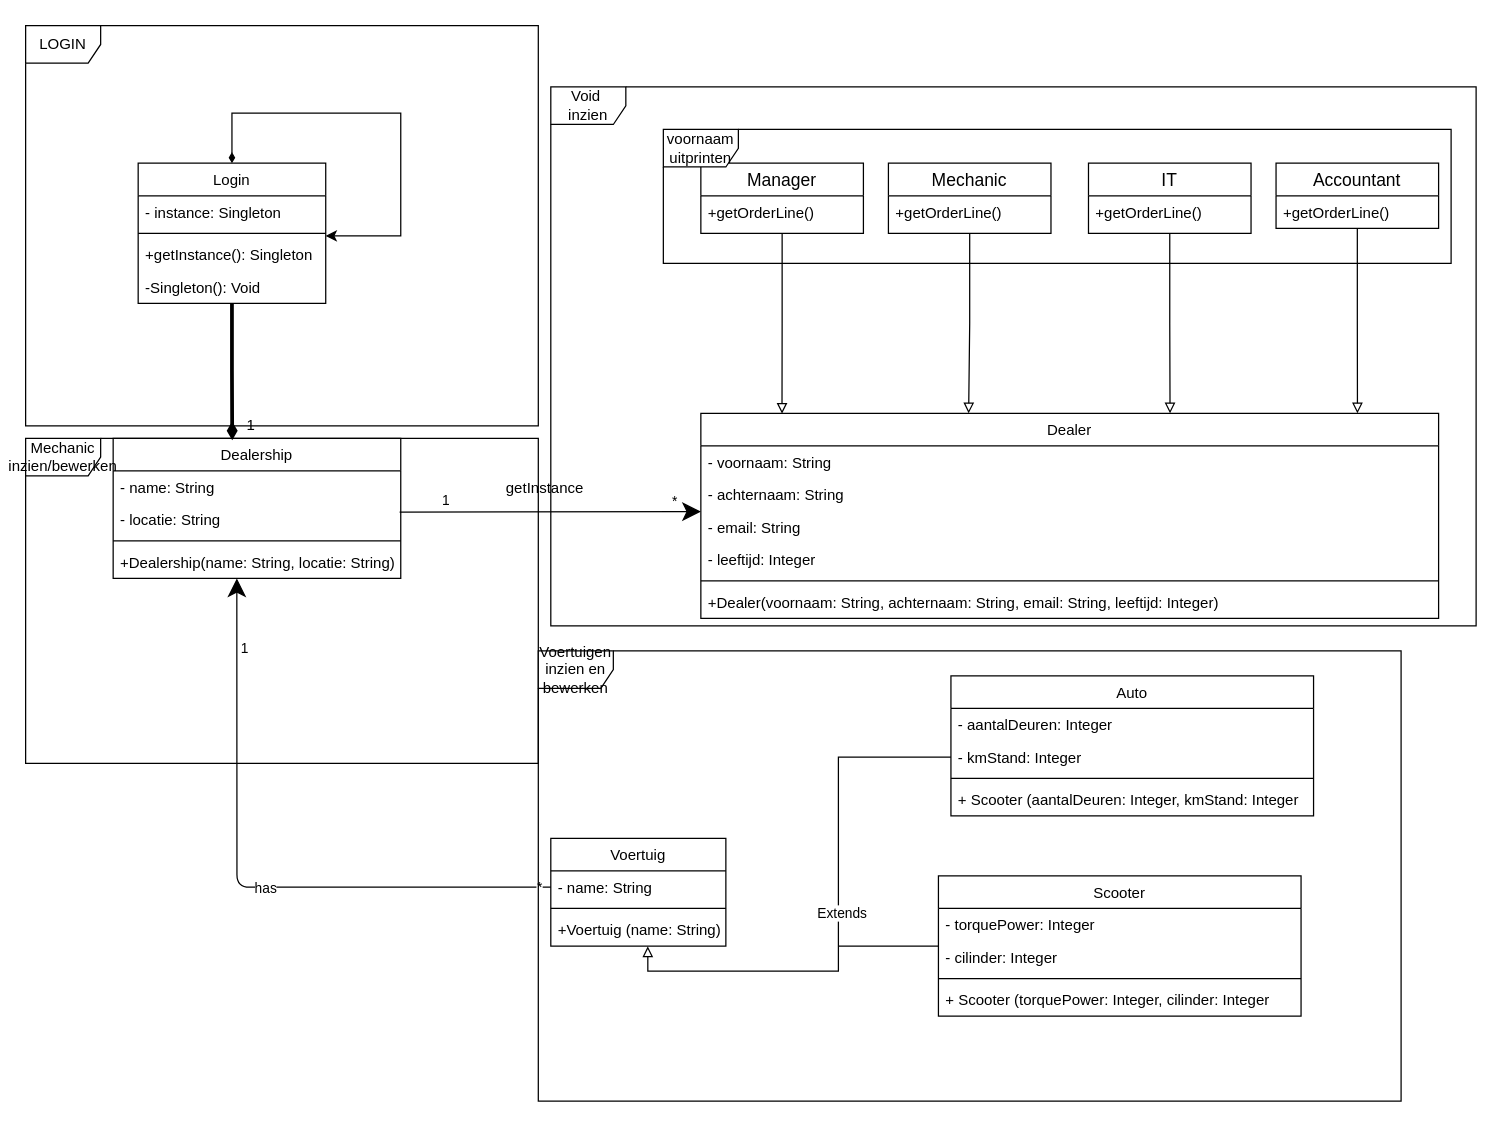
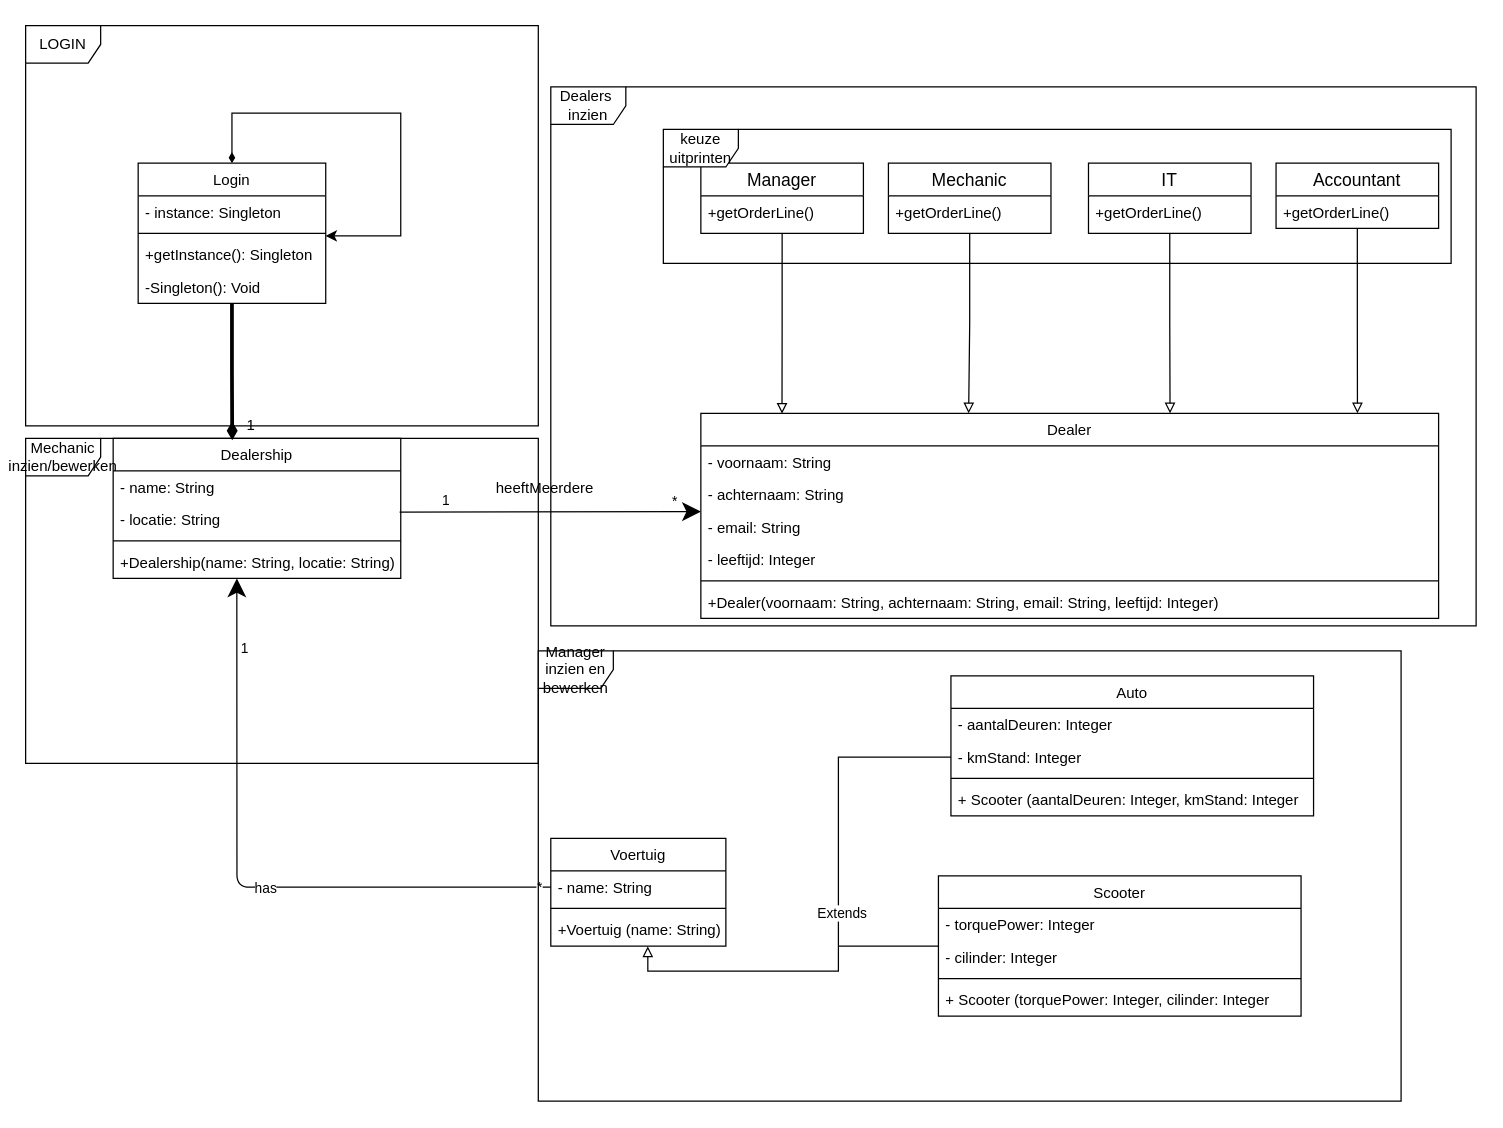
  <mxCell id="0" />
  <mxCell id="1" parent="0" />
  <mxCell id="2" style="edgeStyle=orthogonalEdgeStyle;rounded=0;orthogonalLoop=1;jettySize=auto;html=1;endArrow=none;endFill=0;" edge="1" parent="1" source="3"><mxGeometry relative="1" as="geometry"><mxPoint x="670" y="756" as="targetPoint" /></mxGeometry></mxCell>
  <mxCell id="3" value="Scooter" style="swimlane;fontStyle=0;childLayout=stackLayout;horizontal=1;startSize=26;fillColor=none;horizontalStack=0;resizeParent=1;resizeParentMax=0;resizeLast=0;collapsible=1;marginBottom=0;" parent="1" vertex="1"><mxGeometry x="750" y="700" width="290" height="112" as="geometry" /></mxCell>
  <mxCell id="4" value="- torquePower: Integer" style="text;strokeColor=none;fillColor=none;align=left;verticalAlign=top;spacingLeft=4;spacingRight=4;overflow=hidden;rotatable=0;points=[[0,0.5],[1,0.5]];portConstraint=eastwest;" parent="3" vertex="1"><mxGeometry y="26" width="290" height="26" as="geometry" /></mxCell>
  <mxCell id="5" value="- cilinder: Integer" style="text;strokeColor=none;fillColor=none;align=left;verticalAlign=top;spacingLeft=4;spacingRight=4;overflow=hidden;rotatable=0;points=[[0,0.5],[1,0.5]];portConstraint=eastwest;" parent="3" vertex="1"><mxGeometry y="52" width="290" height="26" as="geometry" /></mxCell>
  <mxCell id="6" value="" style="line;strokeWidth=1;fillColor=none;align=left;verticalAlign=middle;spacingTop=-1;spacingLeft=3;spacingRight=3;rotatable=0;labelPosition=right;points=[];portConstraint=eastwest;" parent="3" vertex="1"><mxGeometry y="78" width="290" height="8" as="geometry" /></mxCell>
  <mxCell id="7" value="+ Scooter (torquePower: Integer, cilinder: Integer" style="text;strokeColor=none;fillColor=none;align=left;verticalAlign=top;spacingLeft=4;spacingRight=4;overflow=hidden;rotatable=0;points=[[0,0.5],[1,0.5]];portConstraint=eastwest;" parent="3" vertex="1"><mxGeometry y="86" width="290" height="26" as="geometry" /></mxCell>
  <mxCell id="8" value="Voertuig" style="swimlane;fontStyle=0;childLayout=stackLayout;horizontal=1;startSize=26;fillColor=none;horizontalStack=0;resizeParent=1;resizeParentMax=0;resizeLast=0;collapsible=1;marginBottom=0;" parent="1" vertex="1"><mxGeometry x="440" y="670" width="140" height="86" as="geometry" /></mxCell>
  <mxCell id="9" value="- name: String" style="text;strokeColor=none;fillColor=none;align=left;verticalAlign=top;spacingLeft=4;spacingRight=4;overflow=hidden;rotatable=0;points=[[0,0.5],[1,0.5]];portConstraint=eastwest;" parent="8" vertex="1"><mxGeometry y="26" width="140" height="26" as="geometry" /></mxCell>
  <mxCell id="10" value="" style="line;strokeWidth=1;fillColor=none;align=left;verticalAlign=middle;spacingTop=-1;spacingLeft=3;spacingRight=3;rotatable=0;labelPosition=right;points=[];portConstraint=eastwest;" parent="8" vertex="1"><mxGeometry y="52" width="140" height="8" as="geometry" /></mxCell>
  <mxCell id="11" value="+Voertuig (name: String)" style="text;strokeColor=none;fillColor=none;align=left;verticalAlign=top;spacingLeft=4;spacingRight=4;overflow=hidden;rotatable=0;points=[[0,0.5],[1,0.5]];portConstraint=eastwest;" parent="8" vertex="1"><mxGeometry y="60" width="140" height="26" as="geometry" /></mxCell>
  <mxCell id="12" value="Auto" style="swimlane;fontStyle=0;childLayout=stackLayout;horizontal=1;startSize=26;fillColor=none;horizontalStack=0;resizeParent=1;resizeParentMax=0;resizeLast=0;collapsible=1;marginBottom=0;" parent="1" vertex="1"><mxGeometry x="760" width="290" height="112" as="geometry" y="540" /></mxCell>
  <mxCell id="13" value="- aantalDeuren: Integer" style="text;strokeColor=none;fillColor=none;align=left;verticalAlign=top;spacingLeft=4;spacingRight=4;overflow=hidden;rotatable=0;points=[[0,0.5],[1,0.5]];portConstraint=eastwest;" parent="12" vertex="1"><mxGeometry y="26" width="290" height="26" as="geometry" /></mxCell>
  <mxCell id="14" value="- kmStand: Integer" style="text;strokeColor=none;fillColor=none;align=left;verticalAlign=top;spacingLeft=4;spacingRight=4;overflow=hidden;rotatable=0;points=[[0,0.5],[1,0.5]];portConstraint=eastwest;" parent="12" vertex="1"><mxGeometry y="52" width="290" height="26" as="geometry" /></mxCell>
  <mxCell id="15" value="" style="line;strokeWidth=1;fillColor=none;align=left;verticalAlign=middle;spacingTop=-1;spacingLeft=3;spacingRight=3;rotatable=0;labelPosition=right;points=[];portConstraint=eastwest;" parent="12" vertex="1"><mxGeometry y="78" width="290" height="8" as="geometry" /></mxCell>
  <mxCell id="16" value="+ Scooter (aantalDeuren: Integer, kmStand: Integer" style="text;strokeColor=none;fillColor=none;align=left;verticalAlign=top;spacingLeft=4;spacingRight=4;overflow=hidden;rotatable=0;points=[[0,0.5],[1,0.5]];portConstraint=eastwest;" parent="12" vertex="1"><mxGeometry y="86" width="290" height="26" as="geometry" /></mxCell>
  <mxCell id="17" value="Dealership" style="swimlane;fontStyle=0;childLayout=stackLayout;horizontal=1;startSize=26;fillColor=none;horizontalStack=0;resizeParent=1;resizeParentMax=0;resizeLast=0;collapsible=1;marginBottom=0;" parent="1" vertex="1"><mxGeometry x="90" y="350" width="230" height="112" as="geometry" /></mxCell>
  <mxCell id="18" value="- name: String" style="text;strokeColor=none;fillColor=none;align=left;verticalAlign=top;spacingLeft=4;spacingRight=4;overflow=hidden;rotatable=0;points=[[0,0.5],[1,0.5]];portConstraint=eastwest;" parent="17" vertex="1"><mxGeometry y="26" width="230" height="26" as="geometry" /></mxCell>
  <mxCell id="19" value="- locatie: String" style="text;strokeColor=none;fillColor=none;align=left;verticalAlign=top;spacingLeft=4;spacingRight=4;overflow=hidden;rotatable=0;points=[[0,0.5],[1,0.5]];portConstraint=eastwest;" parent="17" vertex="1"><mxGeometry y="52" width="230" height="26" as="geometry" /></mxCell>
  <mxCell id="20" value="" style="line;strokeWidth=1;fillColor=none;align=left;verticalAlign=middle;spacingTop=-1;spacingLeft=3;spacingRight=3;rotatable=0;labelPosition=right;points=[];portConstraint=eastwest;" parent="17" vertex="1"><mxGeometry y="78" width="230" height="8" as="geometry" /></mxCell>
  <mxCell id="21" value="+Dealership(name: String, locatie: String)" style="text;strokeColor=none;fillColor=none;align=left;verticalAlign=top;spacingLeft=4;spacingRight=4;overflow=hidden;rotatable=0;points=[[0,0.5],[1,0.5]];portConstraint=eastwest;" parent="17" vertex="1"><mxGeometry y="86" width="230" height="26" as="geometry" /></mxCell>
  <mxCell id="22" value="Dealer" style="swimlane;fontStyle=0;childLayout=stackLayout;horizontal=1;startSize=26;fillColor=none;horizontalStack=0;resizeParent=1;resizeParentMax=0;resizeLast=0;collapsible=1;marginBottom=0;" parent="1" vertex="1"><mxGeometry x="560" y="330" width="590" height="164" as="geometry" /></mxCell>
  <mxCell id="23" value="- voornaam: String" style="text;strokeColor=none;fillColor=none;align=left;verticalAlign=top;spacingLeft=4;spacingRight=4;overflow=hidden;rotatable=0;points=[[0,0.5],[1,0.5]];portConstraint=eastwest;" parent="22" vertex="1"><mxGeometry y="26" width="590" height="26" as="geometry" /></mxCell>
  <mxCell id="24" value="- achternaam: String" style="text;strokeColor=none;fillColor=none;align=left;verticalAlign=top;spacingLeft=4;spacingRight=4;overflow=hidden;rotatable=0;points=[[0,0.5],[1,0.5]];portConstraint=eastwest;" parent="22" vertex="1"><mxGeometry y="52" width="590" height="26" as="geometry" /></mxCell>
  <mxCell id="25" value="- email: String" style="text;strokeColor=none;fillColor=none;align=left;verticalAlign=top;spacingLeft=4;spacingRight=4;overflow=hidden;rotatable=0;points=[[0,0.5],[1,0.5]];portConstraint=eastwest;" parent="22" vertex="1"><mxGeometry y="78" width="590" height="26" as="geometry" /></mxCell>
  <mxCell id="26" value="- leeftijd: Integer" style="text;strokeColor=none;fillColor=none;align=left;verticalAlign=top;spacingLeft=4;spacingRight=4;overflow=hidden;rotatable=0;points=[[0,0.5],[1,0.5]];portConstraint=eastwest;" parent="22" vertex="1"><mxGeometry y="104" width="590" height="26" as="geometry" /></mxCell>
  <mxCell id="27" value="" style="line;strokeWidth=1;fillColor=none;align=left;verticalAlign=middle;spacingTop=-1;spacingLeft=3;spacingRight=3;rotatable=0;labelPosition=right;points=[];portConstraint=eastwest;" parent="22" vertex="1"><mxGeometry y="130" width="590" height="8" as="geometry" /></mxCell>
  <mxCell id="28" value="+Dealer(voornaam: String, achternaam: String, email: String, leeftijd: Integer)" style="text;strokeColor=none;fillColor=none;align=left;verticalAlign=top;spacingLeft=4;spacingRight=4;overflow=hidden;rotatable=0;points=[[0,0.5],[1,0.5]];portConstraint=eastwest;" parent="22" vertex="1"><mxGeometry y="138" width="590" height="26" as="geometry" /></mxCell>
  <mxCell id="29" value="" style="endArrow=classic;endFill=1;endSize=12;html=1;exitX=0;exitY=0.5;exitDx=0;exitDy=0;entryX=0.43;entryY=1;entryDx=0;entryDy=0;entryPerimeter=0;" parent="1" source="9" target="21" edge="1"><mxGeometry width="160" relative="1" as="geometry"><mxPoint x="320" y="550" as="sourcePoint" /><mxPoint x="160" y="550" as="targetPoint" /><Array as="points"><mxPoint x="189" y="709" /></Array></mxGeometry></mxCell>
  <mxCell id="30" value="has" style="edgeLabel;html=1;align=center;verticalAlign=middle;resizable=0;points=[];" parent="29" vertex="1" connectable="0"><mxGeometry x="-0.081" relative="1" as="geometry"><mxPoint as="offset" /></mxGeometry></mxCell>
  <mxCell id="31" value="*" style="edgeLabel;html=1;align=center;verticalAlign=middle;resizable=0;points=[];" parent="29" vertex="1" connectable="0"><mxGeometry x="-0.911" y="-1" relative="1" as="geometry"><mxPoint x="12.93" as="offset" /></mxGeometry></mxCell>
  <mxCell id="32" value="1" style="edgeLabel;html=1;align=center;verticalAlign=middle;resizable=0;points=[];" parent="29" vertex="1" connectable="0"><mxGeometry x="0.779" y="1" relative="1" as="geometry"><mxPoint x="6.95" as="offset" /></mxGeometry></mxCell>
  <mxCell id="33" value="" style="endArrow=classic;endFill=1;endSize=12;html=1;entryX=0;entryY=1.022;entryDx=0;entryDy=0;entryPerimeter=0;exitX=0.996;exitY=0.269;exitDx=0;exitDy=0;exitPerimeter=0;" parent="1" source="19" target="24" edge="1"><mxGeometry width="160" relative="1" as="geometry"><mxPoint x="530" y="410" as="sourcePoint" /><mxPoint x="370" y="410" as="targetPoint" /></mxGeometry></mxCell>
  <mxCell id="34" value="1" style="edgeLabel;html=1;align=center;verticalAlign=middle;resizable=0;points=[];" parent="33" vertex="1" connectable="0"><mxGeometry x="-0.772" y="1" relative="1" as="geometry"><mxPoint x="9.9" y="-8.79" as="offset" /></mxGeometry></mxCell>
  <mxCell id="35" value="*" style="edgeLabel;html=1;align=center;verticalAlign=middle;resizable=0;points=[];" parent="33" vertex="1" connectable="0"><mxGeometry x="0.816" relative="1" as="geometry"><mxPoint y="-8.34" as="offset" /></mxGeometry></mxCell>
- <mxCell id="36" value="getInstance" style="text;html=1;align=center;verticalAlign=middle;resizable=0;points=[];autosize=1;" parent="1" vertex="1"><mxGeometry x="390" y="380" width="90" height="20" as="geometry" /></mxCell>
+ <mxCell id="36" value="heeftMeerdere" style="text;html=1;align=center;verticalAlign=middle;resizable=0;points=[];autosize=1;" parent="1" vertex="1"><mxGeometry x="390" y="380" width="90" height="20" as="geometry" /></mxCell>
  <mxCell id="37" style="edgeStyle=orthogonalEdgeStyle;rounded=0;orthogonalLoop=1;jettySize=auto;html=1;endArrow=block;endFill=0;entryX=0.11;entryY=0.002;entryDx=0;entryDy=0;entryPerimeter=0;" parent="1" source="38" target="22" edge="1"><mxGeometry relative="1" as="geometry"><mxPoint x="625" y="327" as="targetPoint" /></mxGeometry></mxCell>
  <mxCell id="38" value="Manager" style="swimlane;fontStyle=0;childLayout=stackLayout;horizontal=1;startSize=26;horizontalStack=0;resizeParent=1;resizeParentMax=0;resizeLast=0;collapsible=1;marginBottom=0;align=center;fontSize=14;" parent="1" vertex="1"><mxGeometry x="560" y="130" width="130" height="56" as="geometry" /></mxCell>
  <mxCell id="39" value="+getOrderLine()" style="text;strokeColor=none;fillColor=none;spacingLeft=4;spacingRight=4;overflow=hidden;rotatable=0;points=[[0,0.5],[1,0.5]];portConstraint=eastwest;fontSize=12;" parent="38" vertex="1"><mxGeometry y="26" width="130" height="30" as="geometry" /></mxCell>
  <mxCell id="40" style="edgeStyle=orthogonalEdgeStyle;rounded=0;orthogonalLoop=1;jettySize=auto;html=1;entryX=0.363;entryY=0;entryDx=0;entryDy=0;entryPerimeter=0;endArrow=block;endFill=0;" parent="1" source="41" target="22" edge="1"><mxGeometry relative="1" as="geometry" /></mxCell>
  <mxCell id="41" value="Mechanic" style="swimlane;fontStyle=0;childLayout=stackLayout;horizontal=1;startSize=26;horizontalStack=0;resizeParent=1;resizeParentMax=0;resizeLast=0;collapsible=1;marginBottom=0;align=center;fontSize=14;" parent="1" vertex="1"><mxGeometry x="710" y="130" width="130" height="56" as="geometry" /></mxCell>
  <mxCell id="42" value="+getOrderLine()" style="text;strokeColor=none;fillColor=none;spacingLeft=4;spacingRight=4;overflow=hidden;rotatable=0;points=[[0,0.5],[1,0.5]];portConstraint=eastwest;fontSize=12;" parent="41" vertex="1"><mxGeometry y="26" width="130" height="30" as="geometry" /></mxCell>
  <mxCell id="43" style="edgeStyle=orthogonalEdgeStyle;rounded=0;orthogonalLoop=1;jettySize=auto;html=1;entryX=0.636;entryY=0;entryDx=0;entryDy=0;entryPerimeter=0;endArrow=block;endFill=0;" parent="1" source="44" target="22" edge="1"><mxGeometry relative="1" as="geometry" /></mxCell>
  <mxCell id="44" value="IT" style="swimlane;fontStyle=0;childLayout=stackLayout;horizontal=1;startSize=26;horizontalStack=0;resizeParent=1;resizeParentMax=0;resizeLast=0;collapsible=1;marginBottom=0;align=center;fontSize=14;" parent="1" vertex="1"><mxGeometry x="870" y="130" width="130" height="56" as="geometry" /></mxCell>
  <mxCell id="45" value="+getOrderLine()" style="text;strokeColor=none;fillColor=none;spacingLeft=4;spacingRight=4;overflow=hidden;rotatable=0;points=[[0,0.5],[1,0.5]];portConstraint=eastwest;fontSize=12;" parent="44" vertex="1"><mxGeometry y="26" width="130" height="30" as="geometry" /></mxCell>
  <mxCell id="46" style="edgeStyle=orthogonalEdgeStyle;rounded=0;orthogonalLoop=1;jettySize=auto;html=1;entryX=0.89;entryY=0;entryDx=0;entryDy=0;entryPerimeter=0;endArrow=block;endFill=0;" parent="1" source="47" target="22" edge="1"><mxGeometry relative="1" as="geometry" /></mxCell>
  <mxCell id="47" value="Accountant" style="swimlane;fontStyle=0;childLayout=stackLayout;horizontal=1;startSize=26;horizontalStack=0;resizeParent=1;resizeParentMax=0;resizeLast=0;collapsible=1;marginBottom=0;align=center;fontSize=14;" parent="1" vertex="1"><mxGeometry x="1020" y="130" width="130" height="52" as="geometry" /></mxCell>
  <mxCell id="48" value="+getOrderLine()" style="text;strokeColor=none;fillColor=none;spacingLeft=4;spacingRight=4;overflow=hidden;rotatable=0;points=[[0,0.5],[1,0.5]];portConstraint=eastwest;fontSize=12;" parent="47" vertex="1"><mxGeometry y="26" width="130" height="26" as="geometry" /></mxCell>
  <mxCell id="49" style="edgeStyle=orthogonalEdgeStyle;rounded=0;orthogonalLoop=1;jettySize=auto;html=1;entryX=0.554;entryY=1.011;entryDx=0;entryDy=0;entryPerimeter=0;endArrow=block;endFill=0;" parent="1" source="14" target="11" edge="1"><mxGeometry relative="1" as="geometry" /></mxCell>
  <mxCell id="50" value="Extends" style="edgeLabel;html=1;align=center;verticalAlign=middle;resizable=0;points=[];" parent="49" vertex="1" connectable="0"><mxGeometry x="-0.014" y="2" relative="1" as="geometry"><mxPoint as="offset" /></mxGeometry></mxCell>
  <mxCell id="51" style="edgeStyle=orthogonalEdgeStyle;rounded=0;orthogonalLoop=1;jettySize=auto;html=1;endArrow=diamondThin;endFill=1;entryX=0.414;entryY=0.013;entryDx=0;entryDy=0;entryPerimeter=0;strokeWidth=3;" edge="1" parent="1" source="52" target="17"><mxGeometry relative="1" as="geometry"><mxPoint x="185" y="340" as="targetPoint" /></mxGeometry></mxCell>
  <mxCell id="52" value="Login" style="swimlane;fontStyle=0;childLayout=stackLayout;horizontal=1;startSize=26;fillColor=none;horizontalStack=0;resizeParent=1;resizeParentMax=0;resizeLast=0;collapsible=1;marginBottom=0;" parent="1" vertex="1"><mxGeometry x="110" y="130" width="150" height="112" as="geometry" /></mxCell>
  <mxCell id="53" value="- instance: Singleton" style="text;strokeColor=none;fillColor=none;align=left;verticalAlign=top;spacingLeft=4;spacingRight=4;overflow=hidden;rotatable=0;points=[[0,0.5],[1,0.5]];portConstraint=eastwest;" parent="52" vertex="1"><mxGeometry y="26" width="150" height="26" as="geometry" /></mxCell>
  <mxCell id="54" value="" style="line;strokeWidth=1;fillColor=none;align=left;verticalAlign=middle;spacingTop=-1;spacingLeft=3;spacingRight=3;rotatable=0;labelPosition=right;points=[];portConstraint=eastwest;" parent="52" vertex="1"><mxGeometry y="52" width="150" height="8" as="geometry" /></mxCell>
  <mxCell id="55" value="+getInstance(): Singleton" style="text;strokeColor=none;fillColor=none;align=left;verticalAlign=top;spacingLeft=4;spacingRight=4;overflow=hidden;rotatable=0;points=[[0,0.5],[1,0.5]];portConstraint=eastwest;" parent="52" vertex="1"><mxGeometry y="60" width="150" height="26" as="geometry" /></mxCell>
  <mxCell id="56" value="-Singleton(): Void" style="text;strokeColor=none;fillColor=none;align=left;verticalAlign=top;spacingLeft=4;spacingRight=4;overflow=hidden;rotatable=0;points=[[0,0.5],[1,0.5]];portConstraint=eastwest;" parent="52" vertex="1"><mxGeometry y="86" width="150" height="26" as="geometry" /></mxCell>
  <mxCell id="57" style="edgeStyle=orthogonalEdgeStyle;rounded=0;orthogonalLoop=1;jettySize=auto;html=1;endArrow=classic;endFill=1;entryX=1;entryY=0.763;entryDx=0;entryDy=0;entryPerimeter=0;startArrow=diamondThin;startFill=1;" parent="52" source="52" target="54" edge="1"><mxGeometry relative="1" as="geometry"><mxPoint x="210" y="80" as="targetPoint" /><Array as="points"><mxPoint x="75" y="-40" /><mxPoint x="210" y="-40" /><mxPoint x="210" y="58" /></Array></mxGeometry></mxCell>
  <mxCell id="58" value="1" style="text;html=1;align=center;verticalAlign=middle;resizable=0;points=[];autosize=1;strokeColor=none;" vertex="1" parent="1"><mxGeometry x="190" y="330" width="20" height="20" as="geometry" /></mxCell>
  <mxCell id="59" value="LOGIN" style="shape=umlFrame;whiteSpace=wrap;html=1;" vertex="1" parent="1"><mxGeometry x="20" y="20" width="410" height="320" as="geometry" /></mxCell>
  <mxCell id="60" value="Mechanic&lt;br&gt;inzien/bewerken" style="shape=umlFrame;whiteSpace=wrap;html=1;" vertex="1" parent="1"><mxGeometry x="20" y="350" width="410" height="260" as="geometry" /></mxCell>
- <mxCell id="61" value="Voertuigen&lt;br&gt;inzien en bewerken" style="shape=umlFrame;whiteSpace=wrap;html=1;" vertex="1" parent="1"><mxGeometry x="430" y="520" width="690" height="360" as="geometry" /></mxCell>
- <mxCell id="62" value="Void&amp;nbsp;&lt;br&gt;inzien" style="shape=umlFrame;whiteSpace=wrap;html=1;" vertex="1" parent="1"><mxGeometry x="440" y="69" width="740" height="431" as="geometry" /></mxCell>
- <mxCell id="63" value="voornaam uitprinten" style="shape=umlFrame;whiteSpace=wrap;html=1;" vertex="1" parent="1"><mxGeometry x="530" y="103" width="630" height="107" as="geometry" /></mxCell>
+ <mxCell id="61" value="Manager&lt;br&gt;inzien en bewerken" style="shape=umlFrame;whiteSpace=wrap;html=1;" vertex="1" parent="1"><mxGeometry x="430" y="520" width="690" height="360" as="geometry" /></mxCell>
+ <mxCell id="62" value="Dealers&amp;nbsp;&lt;br&gt;inzien" style="shape=umlFrame;whiteSpace=wrap;html=1;" vertex="1" parent="1"><mxGeometry x="440" y="69" width="740" height="431" as="geometry" /></mxCell>
+ <mxCell id="63" value="keuze uitprinten" style="shape=umlFrame;whiteSpace=wrap;html=1;" vertex="1" parent="1"><mxGeometry x="530" y="103" width="630" height="107" as="geometry" /></mxCell>
